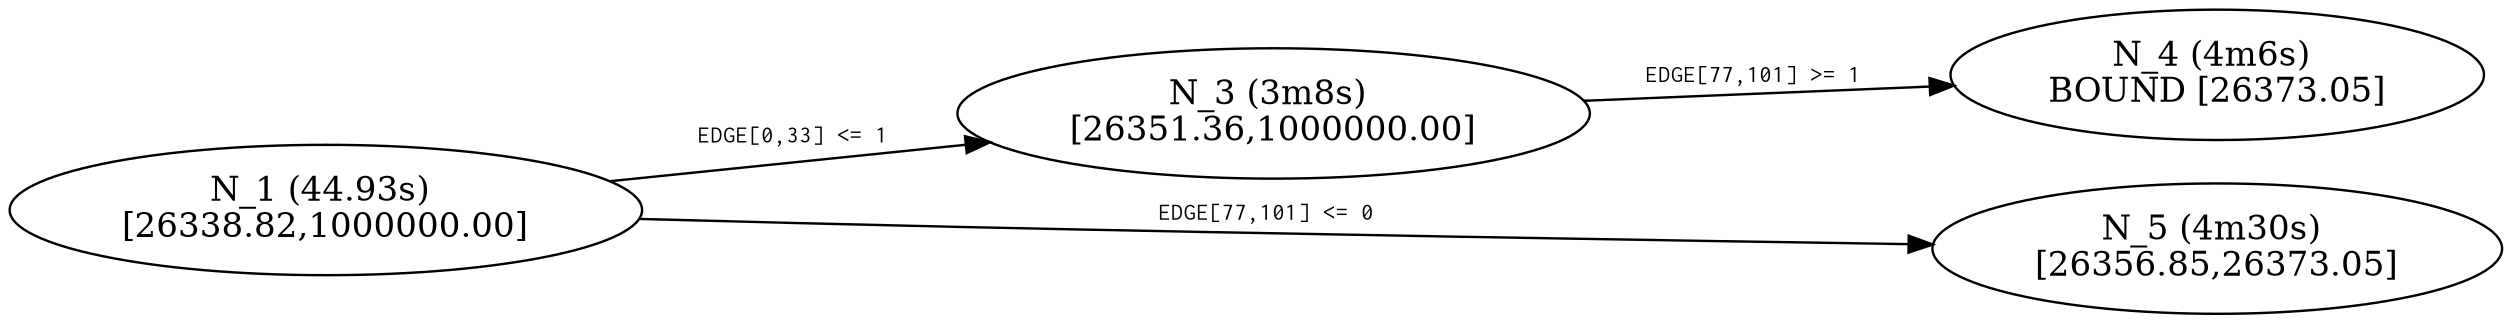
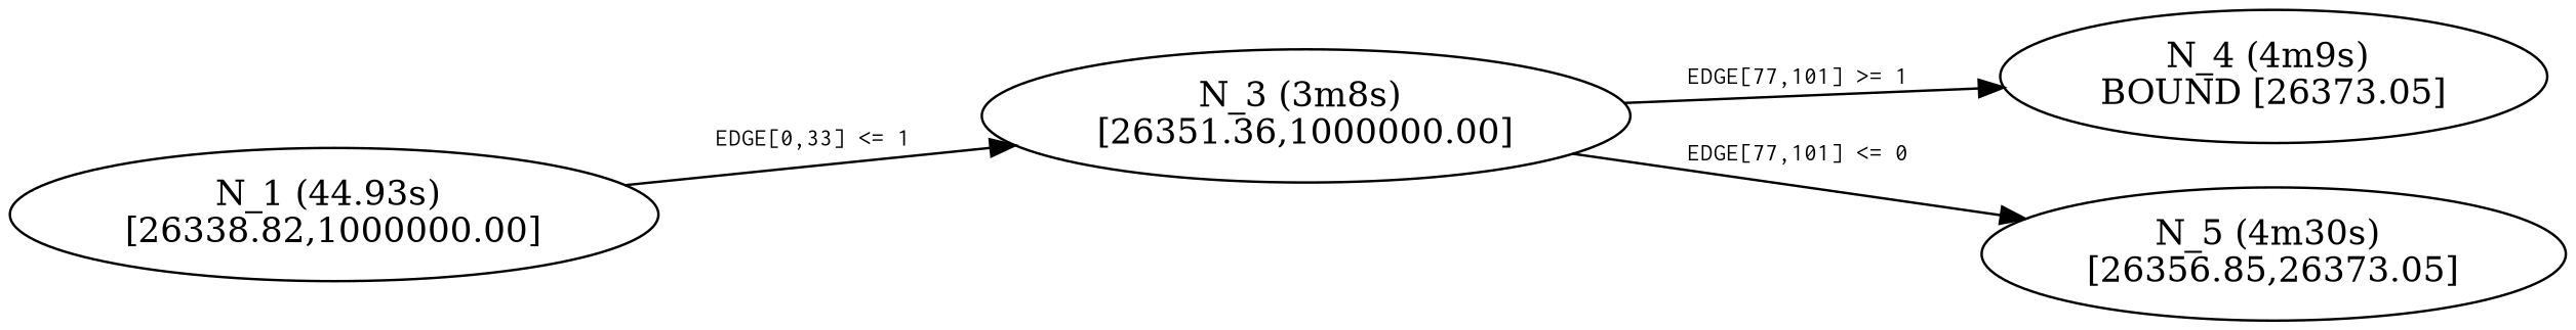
  digraph {
    rankdir=LR
    edge [fontname=Courier fontsize=10]
    n1 [label="N_1 (44.93s) \n[26338.82,1000000.00]"]
    n2 [label="N_3 (3m8s) \n[26351.36,1000000.00]"]
-   n3 [label="N_4 (4m6s) \nBOUND [26373.05]"]
+   n3 [label="N_4 (4m9s) \nBOUND [26373.05]"]
    n4 [label="N_5 (4m30s) \n[26356.85,26373.05]"]
    n1 -> n2 [label=" EDGE[0,33] <= 1  "]
    n2 -> n3 [label=" EDGE[77,101] >= 1  "]
-   n1 -> n4 [label=" EDGE[77,101] <= 0  "]
+   n2 -> n4 [label=" EDGE[77,101] <= 0  "]
  }
